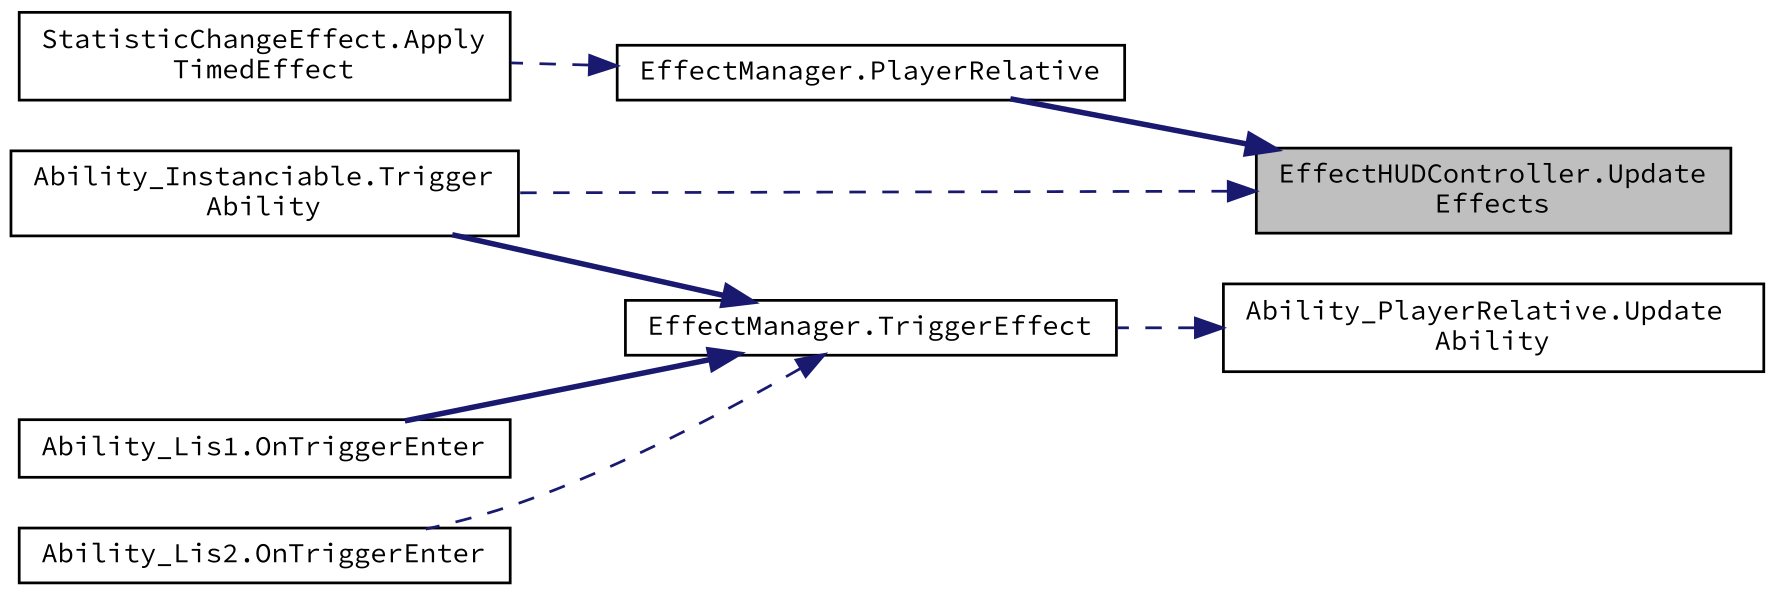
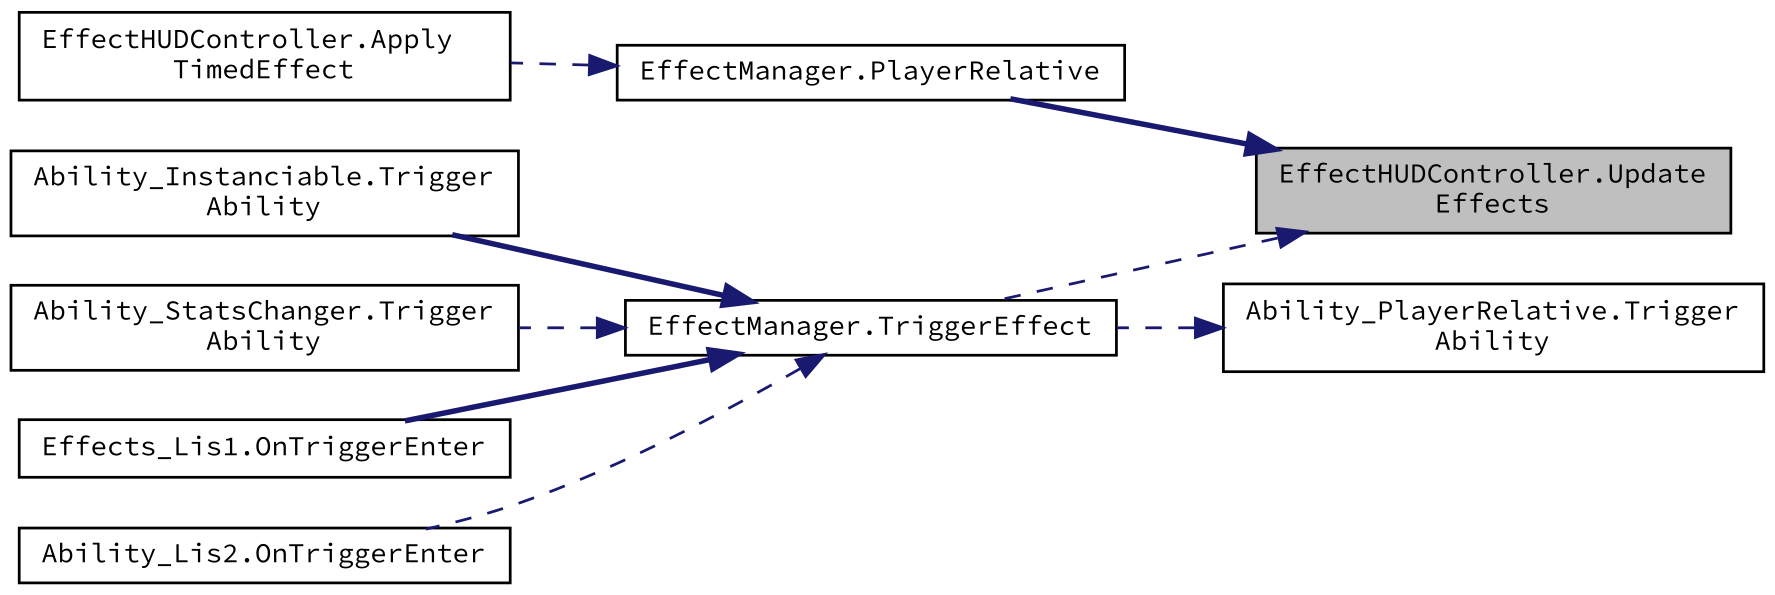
  digraph {
    fontname="Source Code Pro"
    rankdir=RL
    node [color=black fontname="Source Code Pro" fontsize=10 shape=record]
    edge [color=midnightblue dir=back fontname="Source Code Pro" fontsize=10 labelfontname=Helvetica labelfontsize=10 style=dashed]
    n1 [fillcolor=grey75 fontcolor=black height=0.2 label="EffectHUDController.Update\lEffects" style=filled width=0.4]
    n2 [height=0.2 label="EffectManager.PlayerRelative" width=0.4]
    n3 [height=0.2 label="EffectManager.TriggerEffect" width=0.4]
-   n4 [height=0.2 label="StatisticChangeEffect.Apply\lTimedEffect" width=0.4]
-   n5 [height=0.2 label="Ability_Lis1.OnTriggerEnter" width=0.4]
+   n4 [height=0.2 label="EffectHUDController.Apply\lTimedEffect" width=0.4]
+   n5 [height=0.2 label="Effects_Lis1.OnTriggerEnter" width=0.4]
    n6 [height=0.2 label="Ability_Lis2.OnTriggerEnter" width=0.4]
    n7 [height=0.2 label="Ability_Instanciable.Trigger\lAbility" width=0.4]
-   n9 [height=0.2 label="Ability_PlayerRelative.Update\lAbility" width=0.4]
+   n8 [height=0.2 label="Ability_StatsChanger.Trigger\lAbility" width=0.4]
+   n9 [height=0.2 label="Ability_PlayerRelative.Trigger\lAbility" width=0.4]
    n1 -> n2 [style=bold]
-   n1 -> n7
+   n1 -> n3
    n2 -> n4
    n3 -> n5 [style=bold]
    n3 -> n6
    n3 -> n7 [style=bold]
+   n3 -> n8
    n9 -> n3
  }
